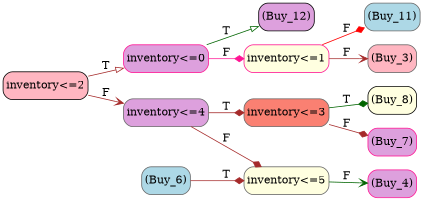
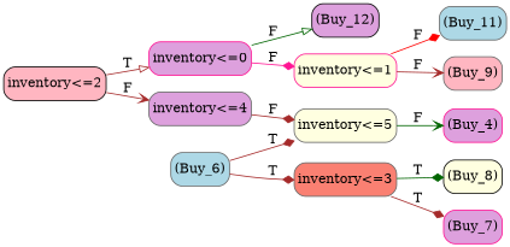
  digraph {
    rankdir=LR
    node [color=gray40 fillcolor=plum margin="0.05,0.05" shape=box style="rounded,filled"]
    edge [arrowhead=diamond color=brown]
    n1 [color=black label="(Buy_12)"]
    n2 [fillcolor=lightblue label="(Buy_11)"]
-   n3 [fillcolor=lightpink label="(Buy_3)"]
+   n3 [fillcolor=lightpink label="(Buy_9)"]
    n4 [color=deeppink fillcolor=lightyellow label="inventory<=1"]
    n5 [color=deeppink label="inventory<=0"]
    n6 [color=black fillcolor=lightyellow label="(Buy_8)"]
    n7 [color=deeppink label="(Buy_7)"]
    n8 [fillcolor=salmon label="inventory<=3"]
    n9 [fillcolor=lightblue label="(Buy_6)"]
    n10 [fillcolor=lightyellow label="inventory<=5"]
    n11 [color=deeppink label="(Buy_4)"]
    n12 [label="inventory<=4"]
    n13 [color=black fillcolor=lightpink label="inventory<=2"]
    n4 -> n2 [color=red label=F]
    n4 -> n3 [arrowhead=vee label=F]
-   n5 -> n1 [arrowhead=onormal color=darkgreen label=T]
+   n5 -> n1 [arrowhead=onormal color=darkgreen label=F]
    n5 -> n4 [color=deeppink label=F]
    n8 -> n6 [color=darkgreen label=T]
-   n8 -> n7 [label=F]
+   n8 -> n7 [label=T]
    n9 -> n10 [label=T]
    n10 -> n11 [arrowhead=vee color=darkgreen label=F]
-   n12 -> n8 [label=T]
+   n9 -> n8 [label=T]
    n12 -> n10 [label=F]
    n13 -> n5 [arrowhead=onormal label=T]
    n13 -> n12 [arrowhead=vee label=F]
  }
